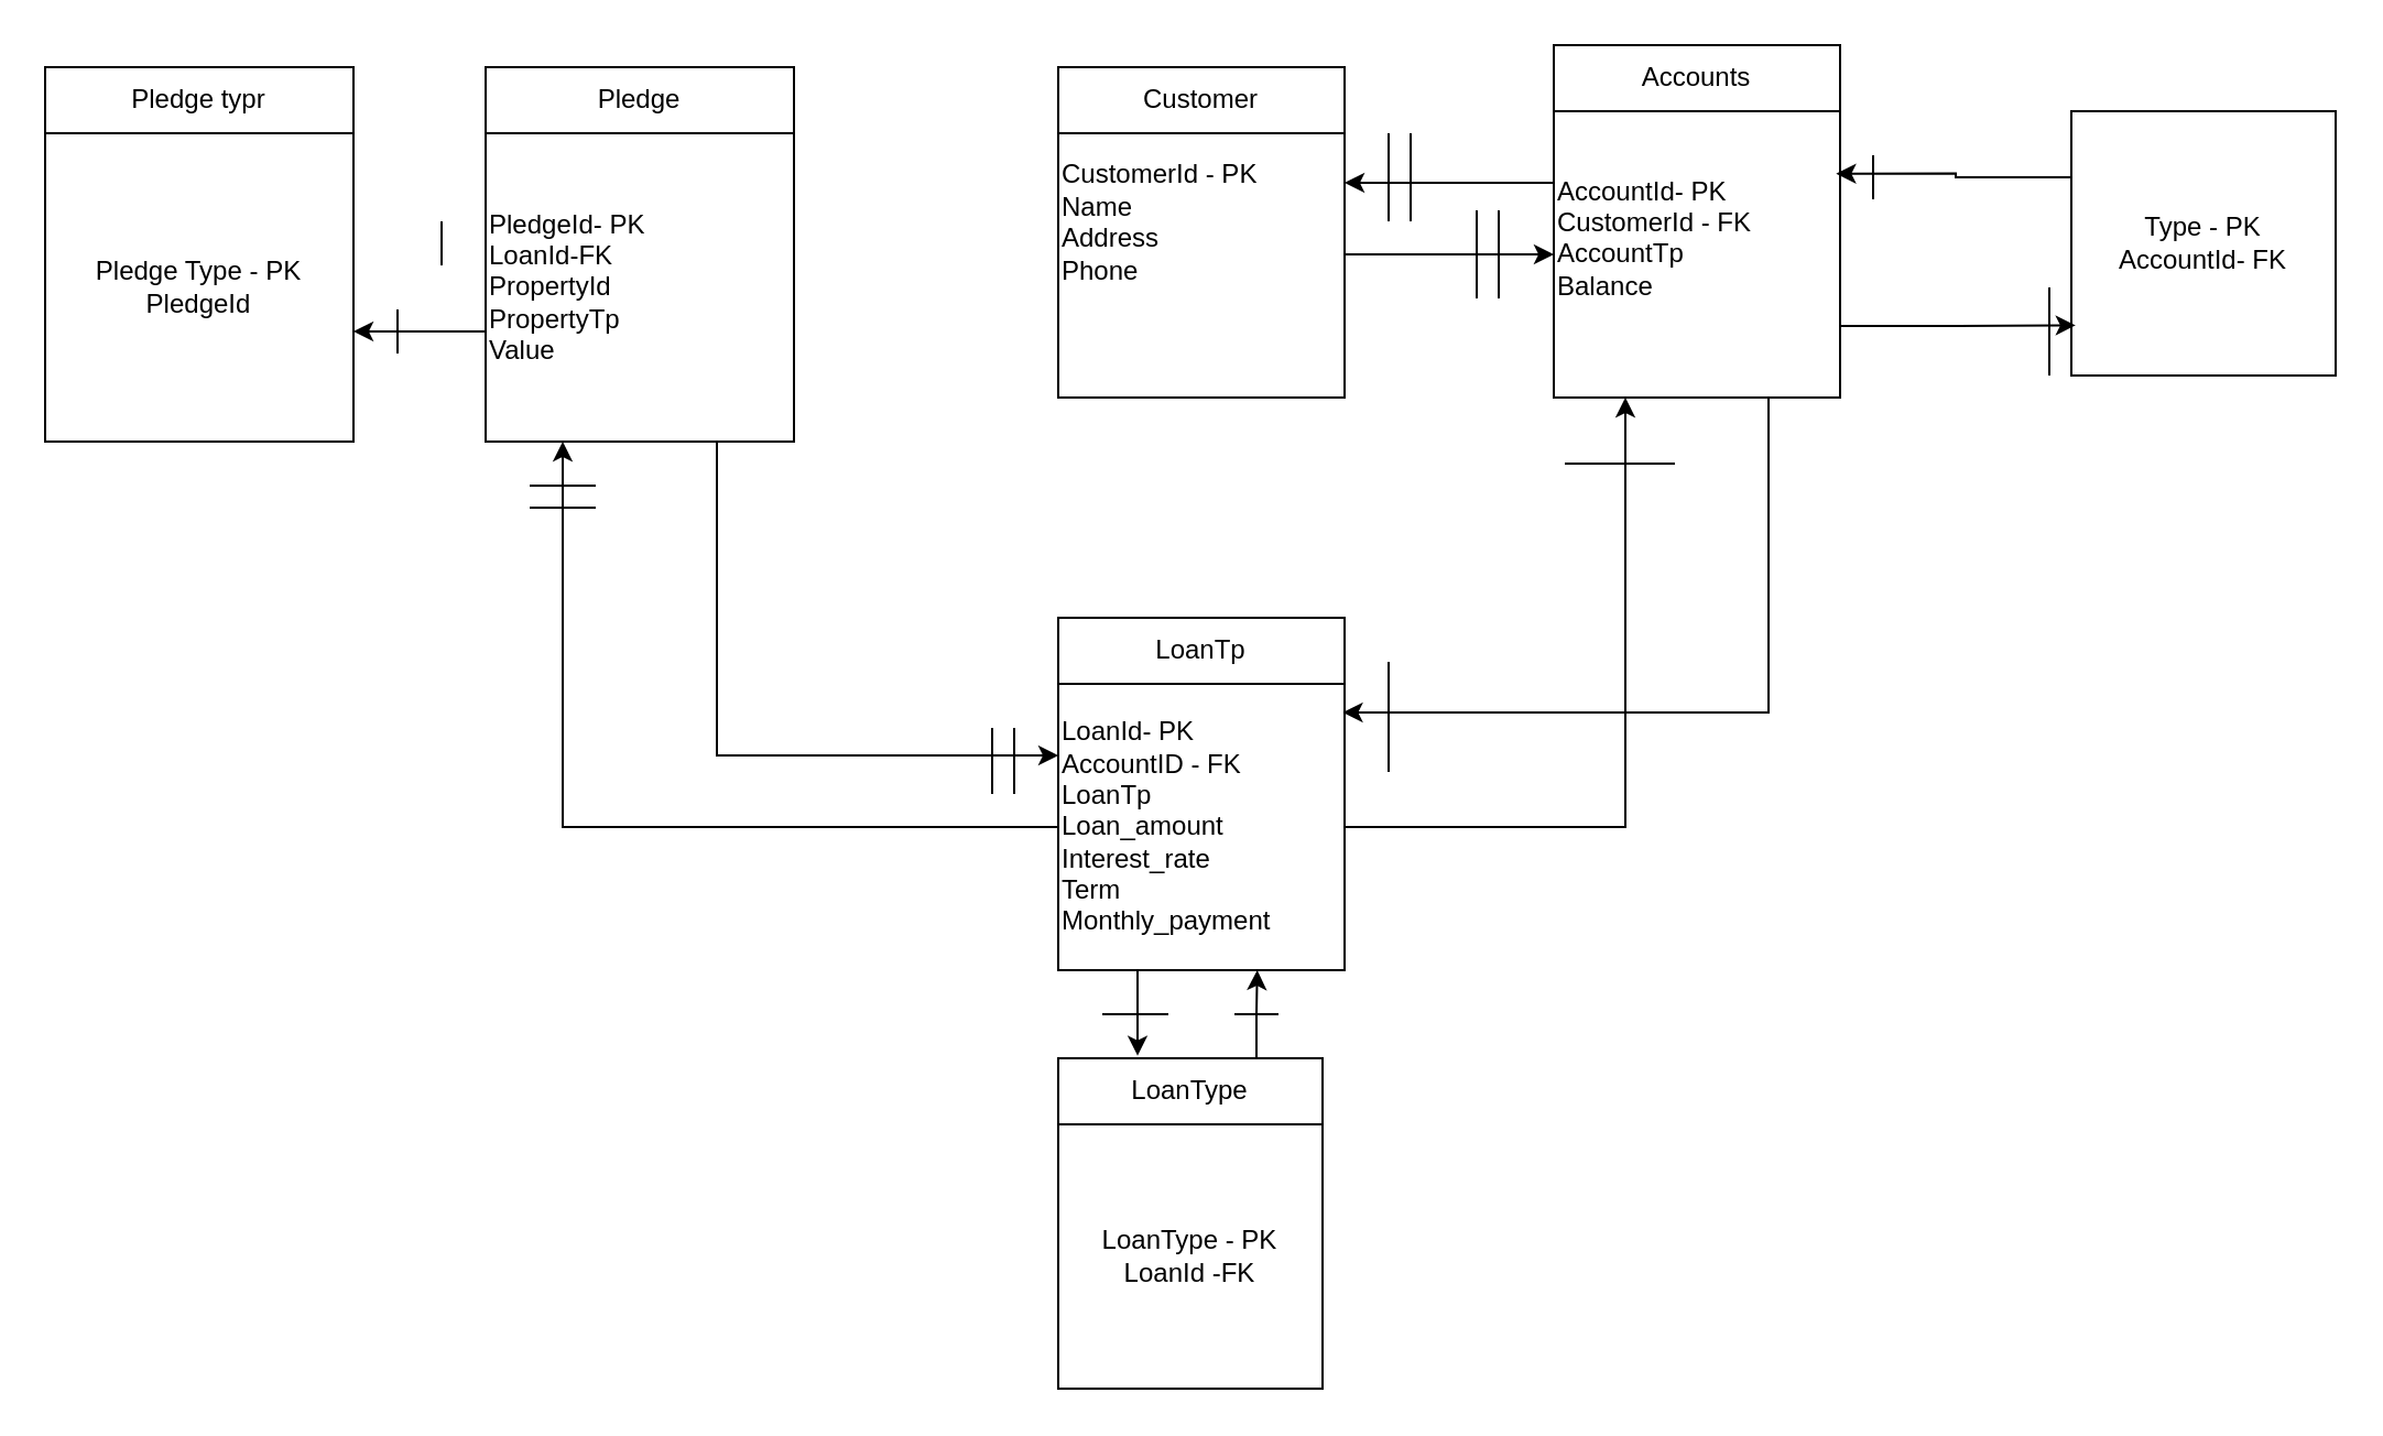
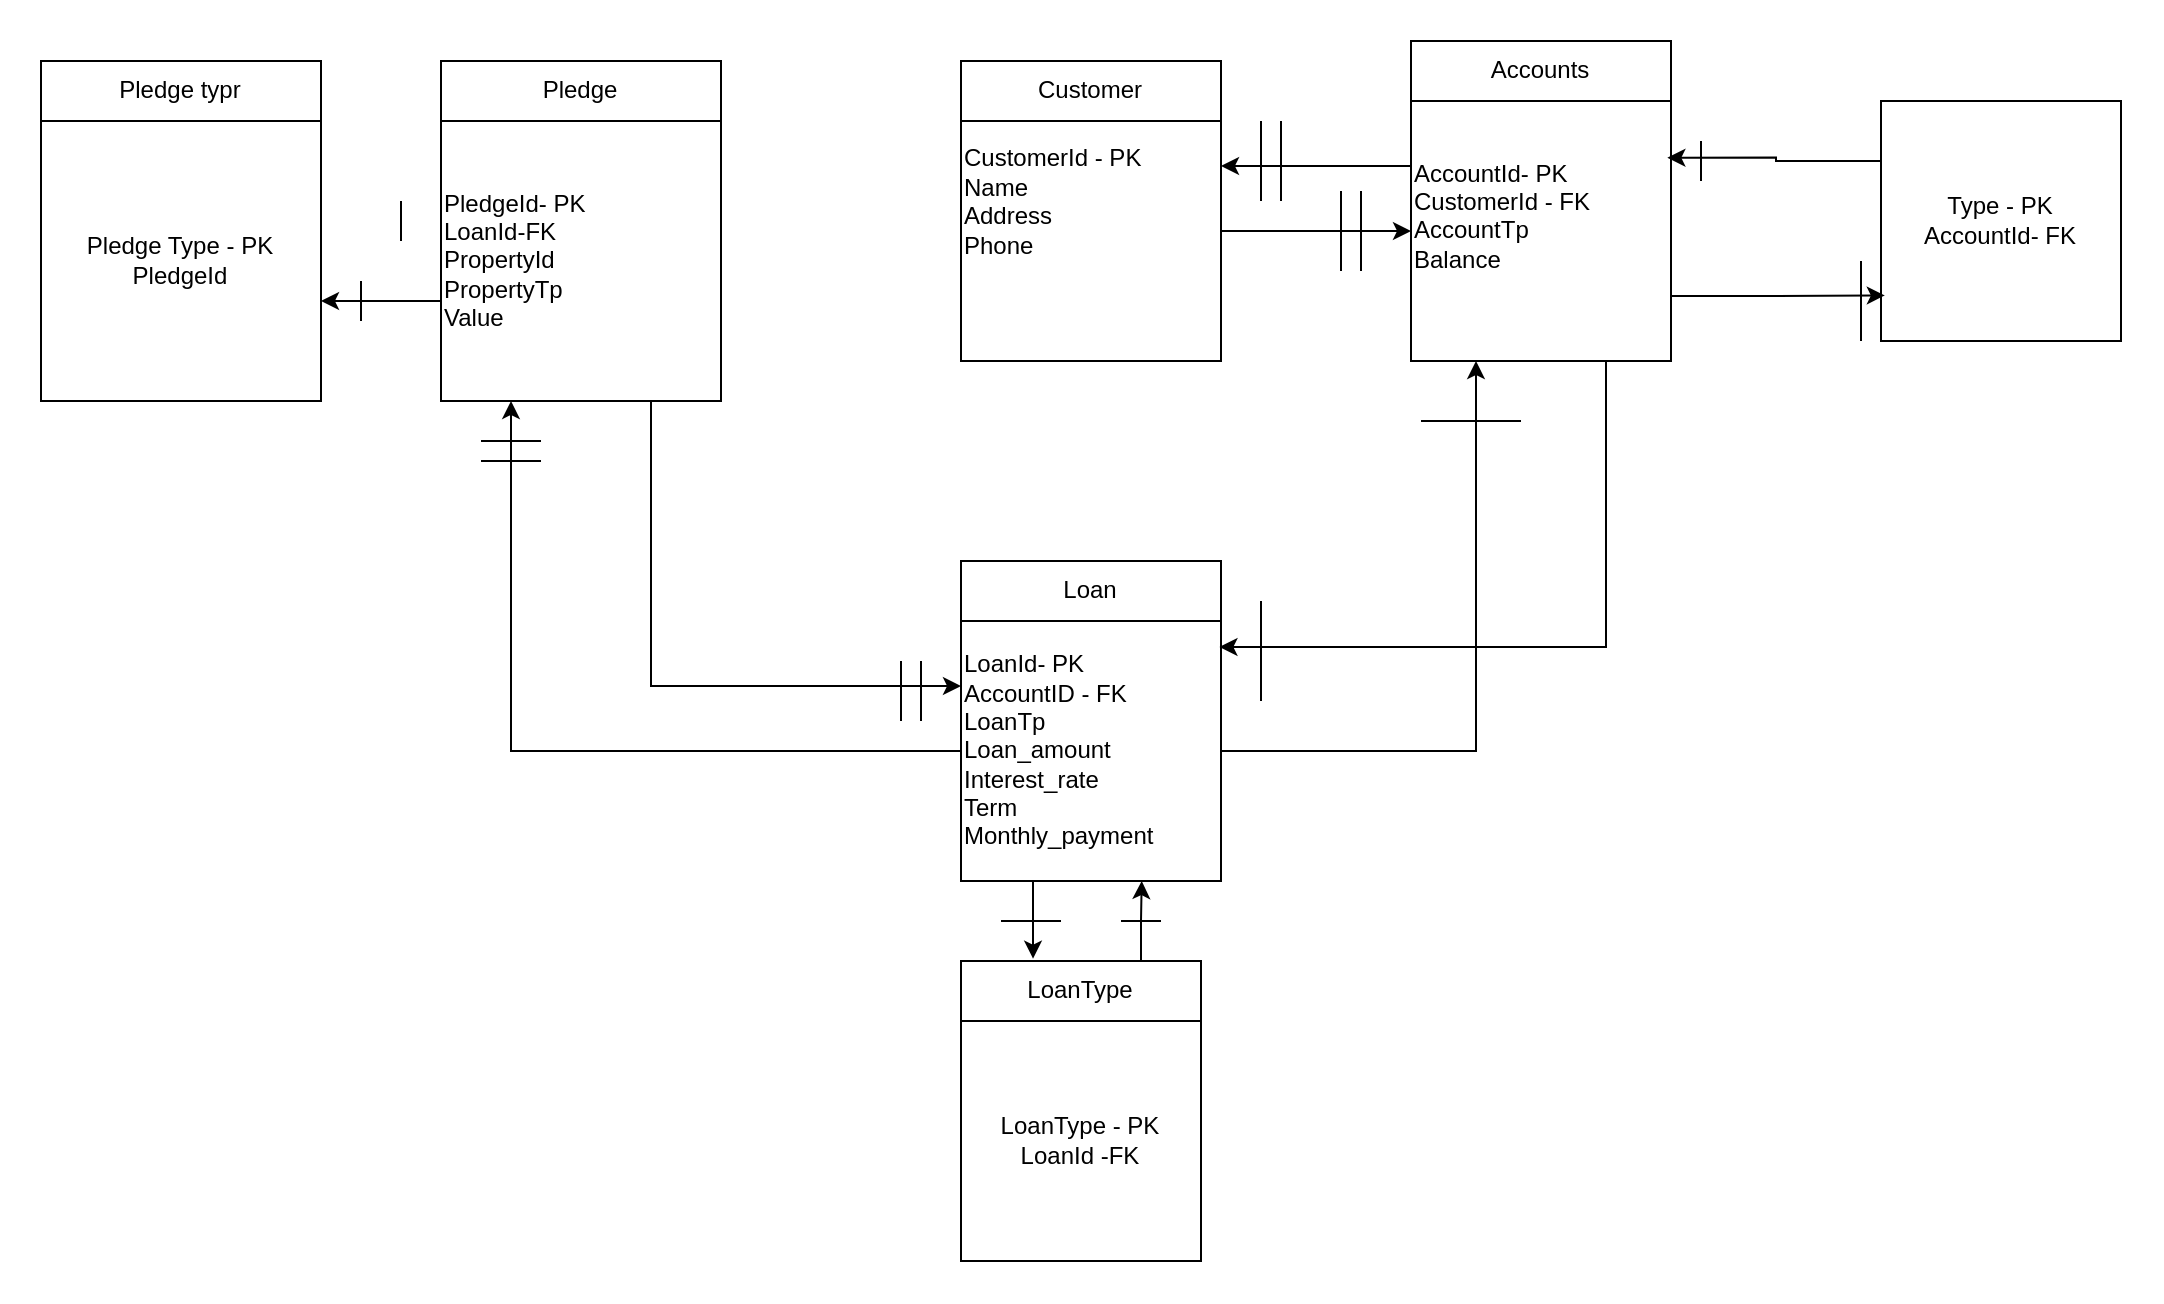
  <mxCell id="0" />
  <mxCell id="1" parent="0" />
  <mxCell id="2" style="edgeStyle=orthogonalEdgeStyle;rounded=0;orthogonalLoop=1;jettySize=auto;html=1;exitX=1;exitY=0.5;exitDx=0;exitDy=0;entryX=0;entryY=0.5;entryDx=0;entryDy=0;" edge="1" parent="1" source="3" target="7"><mxGeometry relative="1" as="geometry" /></mxCell>
  <mxCell id="3" value="CustomerId - PK&lt;div&gt;Name&amp;nbsp;&lt;/div&gt;&lt;div&gt;Address&lt;/div&gt;&lt;div&gt;Phone&amp;nbsp;&lt;/div&gt;&lt;div&gt;&lt;br&gt;&lt;/div&gt;&lt;div&gt;&lt;br&gt;&lt;/div&gt;" style="whiteSpace=wrap;html=1;aspect=fixed;align=left;" vertex="1" parent="1"><mxGeometry x="480" y="50" width="130" height="130" as="geometry" /></mxCell>
  <mxCell id="4" value="Customer" style="rounded=0;whiteSpace=wrap;html=1;" vertex="1" parent="1"><mxGeometry x="480" y="30" width="130" height="30" as="geometry" /></mxCell>
  <mxCell id="5" value="Accounts" style="rounded=0;whiteSpace=wrap;html=1;" vertex="1" parent="1"><mxGeometry x="705" y="20" width="130" height="30" as="geometry" /></mxCell>
  <mxCell id="6" style="edgeStyle=orthogonalEdgeStyle;rounded=0;orthogonalLoop=1;jettySize=auto;html=1;exitX=0;exitY=0.25;exitDx=0;exitDy=0;entryX=1;entryY=0.25;entryDx=0;entryDy=0;" edge="1" parent="1" source="7" target="3"><mxGeometry relative="1" as="geometry" /></mxCell>
  <mxCell id="7" value="&lt;div&gt;AccountId- PK&lt;/div&gt;&lt;div&gt;CustomerId - FK&lt;/div&gt;&lt;div&gt;AccountTp&lt;/div&gt;&lt;div&gt;Balance&amp;nbsp;&lt;/div&gt;&lt;div&gt;&lt;br&gt;&lt;/div&gt;" style="whiteSpace=wrap;html=1;aspect=fixed;align=left;" vertex="1" parent="1"><mxGeometry x="705" y="50" width="130" height="130" as="geometry" /></mxCell>
- <mxCell id="8" value="LoanTp" style="rounded=0;whiteSpace=wrap;html=1;" vertex="1" parent="1"><mxGeometry x="480" y="280" width="130" height="30" as="geometry" /></mxCell>
+ <mxCell id="8" value="Loan" style="rounded=0;whiteSpace=wrap;html=1;" vertex="1" parent="1"><mxGeometry x="480" y="280" width="130" height="30" as="geometry" /></mxCell>
  <mxCell id="9" value="" style="endArrow=none;html=1;rounded=0;" edge="1" parent="1"><mxGeometry width="50" height="50" relative="1" as="geometry"><mxPoint x="680" y="135" as="sourcePoint" /><mxPoint x="680" y="95" as="targetPoint" /></mxGeometry></mxCell>
  <mxCell id="10" value="" style="endArrow=none;html=1;rounded=0;" edge="1" parent="1"><mxGeometry width="50" height="50" relative="1" as="geometry"><mxPoint x="670" y="135" as="sourcePoint" /><mxPoint x="670" y="95" as="targetPoint" /></mxGeometry></mxCell>
  <mxCell id="11" value="" style="endArrow=none;html=1;rounded=0;" edge="1" parent="1"><mxGeometry width="50" height="50" relative="1" as="geometry"><mxPoint x="630" y="100" as="sourcePoint" /><mxPoint x="630" y="60" as="targetPoint" /></mxGeometry></mxCell>
  <mxCell id="12" value="" style="endArrow=none;html=1;rounded=0;" edge="1" parent="1"><mxGeometry width="50" height="50" relative="1" as="geometry"><mxPoint x="640" y="100" as="sourcePoint" /><mxPoint x="640" y="60" as="targetPoint" /></mxGeometry></mxCell>
  <mxCell id="13" style="edgeStyle=orthogonalEdgeStyle;rounded=0;orthogonalLoop=1;jettySize=auto;html=1;entryX=0.25;entryY=1;entryDx=0;entryDy=0;" edge="1" parent="1" source="15" target="7"><mxGeometry relative="1" as="geometry" /></mxCell>
  <mxCell id="14" style="edgeStyle=orthogonalEdgeStyle;rounded=0;orthogonalLoop=1;jettySize=auto;html=1;exitX=0;exitY=0.5;exitDx=0;exitDy=0;entryX=0.25;entryY=1;entryDx=0;entryDy=0;" edge="1" parent="1" source="15" target="20"><mxGeometry relative="1" as="geometry" /></mxCell>
  <mxCell id="15" value="&lt;div&gt;LoanId- PK&lt;/div&gt;&lt;div&gt;&lt;span style=&quot;background-color: initial;&quot;&gt;AccountID - FK&lt;/span&gt;&lt;br&gt;&lt;/div&gt;&lt;div&gt;&lt;span style=&quot;background-color: initial;&quot;&gt;LoanTp&lt;/span&gt;&lt;/div&gt;&lt;div&gt;Loan_amount&amp;nbsp;&lt;br&gt;&lt;/div&gt;&lt;div&gt;Interest_rate&amp;nbsp;&lt;/div&gt;&lt;div&gt;Term&amp;nbsp;&lt;/div&gt;&lt;div&gt;Monthly_payment&lt;/div&gt;" style="whiteSpace=wrap;html=1;aspect=fixed;align=left;" vertex="1" parent="1"><mxGeometry x="480" y="310" width="130" height="130" as="geometry" /></mxCell>
  <mxCell id="16" style="edgeStyle=orthogonalEdgeStyle;rounded=0;orthogonalLoop=1;jettySize=auto;html=1;exitX=0.75;exitY=1;exitDx=0;exitDy=0;entryX=0.994;entryY=0.1;entryDx=0;entryDy=0;entryPerimeter=0;" edge="1" parent="1" source="7" target="15"><mxGeometry relative="1" as="geometry" /></mxCell>
  <mxCell id="17" value="" style="endArrow=none;html=1;rounded=0;" edge="1" parent="1"><mxGeometry width="50" height="50" relative="1" as="geometry"><mxPoint x="710" y="210" as="sourcePoint" /><mxPoint x="760" y="210" as="targetPoint" /><Array as="points"><mxPoint x="730" y="210" /></Array></mxGeometry></mxCell>
  <mxCell id="18" value="" style="endArrow=none;html=1;rounded=0;" edge="1" parent="1"><mxGeometry width="50" height="50" relative="1" as="geometry"><mxPoint x="630" y="350" as="sourcePoint" /><mxPoint x="630" y="300" as="targetPoint" /></mxGeometry></mxCell>
  <mxCell id="19" style="edgeStyle=orthogonalEdgeStyle;rounded=0;orthogonalLoop=1;jettySize=auto;html=1;exitX=0.75;exitY=1;exitDx=0;exitDy=0;entryX=0;entryY=0.25;entryDx=0;entryDy=0;" edge="1" parent="1" source="20" target="15"><mxGeometry relative="1" as="geometry" /></mxCell>
  <mxCell id="20" value="PledgeId- PK&lt;div&gt;&lt;span style=&quot;background-color: initial;&quot;&gt;LoanId-FK&lt;/span&gt;&lt;br&gt;&lt;/div&gt;&lt;div&gt;PropertyId&lt;/div&gt;&lt;div&gt;&lt;span style=&quot;background-color: initial;&quot;&gt;PropertyTp&lt;/span&gt;&lt;/div&gt;&lt;div&gt;Value&lt;/div&gt;" style="whiteSpace=wrap;html=1;aspect=fixed;align=left;" vertex="1" parent="1"><mxGeometry x="220" y="60" width="140" height="140" as="geometry" /></mxCell>
  <mxCell id="21" value="Pledge" style="rounded=0;whiteSpace=wrap;html=1;" vertex="1" parent="1"><mxGeometry x="220" y="30" width="140" height="30" as="geometry" /></mxCell>
  <mxCell id="22" value="" style="endArrow=none;html=1;rounded=0;" edge="1" parent="1"><mxGeometry width="50" height="50" relative="1" as="geometry"><mxPoint x="460" y="330" as="sourcePoint" /><mxPoint x="460" y="360" as="targetPoint" /></mxGeometry></mxCell>
  <mxCell id="23" value="" style="endArrow=none;html=1;rounded=0;" edge="1" parent="1"><mxGeometry width="50" height="50" relative="1" as="geometry"><mxPoint x="450" y="360" as="sourcePoint" /><mxPoint x="450" y="330" as="targetPoint" /></mxGeometry></mxCell>
  <mxCell id="24" value="" style="endArrow=none;html=1;rounded=0;" edge="1" parent="1"><mxGeometry width="50" height="50" relative="1" as="geometry"><mxPoint x="270" y="220" as="sourcePoint" /><mxPoint x="240" y="220" as="targetPoint" /></mxGeometry></mxCell>
  <mxCell id="25" value="" style="endArrow=none;html=1;rounded=0;" edge="1" parent="1"><mxGeometry width="50" height="50" relative="1" as="geometry"><mxPoint x="270" y="230" as="sourcePoint" /><mxPoint x="240" y="230" as="targetPoint" /></mxGeometry></mxCell>
  <mxCell id="26" style="edgeStyle=orthogonalEdgeStyle;rounded=0;orthogonalLoop=1;jettySize=auto;html=1;exitX=0;exitY=0.25;exitDx=0;exitDy=0;entryX=0.986;entryY=0.218;entryDx=0;entryDy=0;entryPerimeter=0;" edge="1" parent="1" source="27" target="7"><mxGeometry relative="1" as="geometry"><mxPoint x="840" y="80" as="targetPoint" /></mxGeometry></mxCell>
  <mxCell id="27" value="Type - PK&lt;div&gt;AccountId- FK&lt;/div&gt;" style="whiteSpace=wrap;html=1;aspect=fixed;" vertex="1" parent="1"><mxGeometry x="940" y="50" width="120" height="120" as="geometry" /></mxCell>
  <mxCell id="28" style="edgeStyle=orthogonalEdgeStyle;rounded=0;orthogonalLoop=1;jettySize=auto;html=1;exitX=1;exitY=0.75;exitDx=0;exitDy=0;entryX=0.016;entryY=0.81;entryDx=0;entryDy=0;entryPerimeter=0;" edge="1" parent="1" source="7" target="27"><mxGeometry relative="1" as="geometry" /></mxCell>
  <mxCell id="29" value="" style="endArrow=none;html=1;rounded=0;" edge="1" parent="1"><mxGeometry width="50" height="50" relative="1" as="geometry"><mxPoint x="930" y="130" as="sourcePoint" /><mxPoint x="930" y="170" as="targetPoint" /></mxGeometry></mxCell>
  <mxCell id="30" value="" style="endArrow=none;html=1;rounded=0;" edge="1" parent="1"><mxGeometry width="50" height="50" relative="1" as="geometry"><mxPoint x="850" y="90" as="sourcePoint" /><mxPoint x="850" y="70" as="targetPoint" /></mxGeometry></mxCell>
  <mxCell id="31" value="LoanType - PK&lt;div&gt;LoanId -FK&lt;/div&gt;" style="whiteSpace=wrap;html=1;aspect=fixed;" vertex="1" parent="1"><mxGeometry x="480" y="510" width="120" height="120" as="geometry" /></mxCell>
  <mxCell id="32" value="LoanType" style="rounded=0;whiteSpace=wrap;html=1;" vertex="1" parent="1"><mxGeometry x="480" y="480" width="120" height="30" as="geometry" /></mxCell>
  <mxCell id="33" style="edgeStyle=orthogonalEdgeStyle;rounded=0;orthogonalLoop=1;jettySize=auto;html=1;exitX=0.75;exitY=0;exitDx=0;exitDy=0;entryX=0.695;entryY=1;entryDx=0;entryDy=0;entryPerimeter=0;" edge="1" parent="1" source="32" target="15"><mxGeometry relative="1" as="geometry" /></mxCell>
  <mxCell id="34" style="edgeStyle=orthogonalEdgeStyle;rounded=0;orthogonalLoop=1;jettySize=auto;html=1;exitX=0.25;exitY=1;exitDx=0;exitDy=0;entryX=0.3;entryY=-0.039;entryDx=0;entryDy=0;entryPerimeter=0;" edge="1" parent="1" source="15" target="32"><mxGeometry relative="1" as="geometry" /></mxCell>
  <mxCell id="35" value="" style="endArrow=none;html=1;rounded=0;" edge="1" parent="1"><mxGeometry width="50" height="50" relative="1" as="geometry"><mxPoint x="580" y="460" as="sourcePoint" /><mxPoint x="560" y="460" as="targetPoint" /></mxGeometry></mxCell>
  <mxCell id="36" value="" style="endArrow=none;html=1;rounded=0;" edge="1" parent="1"><mxGeometry width="50" height="50" relative="1" as="geometry"><mxPoint x="530" y="460" as="sourcePoint" /><mxPoint x="500" y="460" as="targetPoint" /></mxGeometry></mxCell>
  <mxCell id="37" value="Pledge Type - PK&lt;div&gt;PledgeId&lt;/div&gt;" style="whiteSpace=wrap;html=1;aspect=fixed;" vertex="1" parent="1"><mxGeometry x="20" y="60" width="140" height="140" as="geometry" /></mxCell>
  <mxCell id="38" value="Pledge typr" style="rounded=0;whiteSpace=wrap;html=1;" vertex="1" parent="1"><mxGeometry x="20" y="30" width="140" height="30" as="geometry" /></mxCell>
  <mxCell id="39" value="" style="endArrow=classic;html=1;rounded=0;" edge="1" parent="1"><mxGeometry width="50" height="50" relative="1" as="geometry"><mxPoint x="220" y="150" as="sourcePoint" /><mxPoint x="160" y="150" as="targetPoint" /></mxGeometry></mxCell>
  <mxCell id="40" value="" style="endArrow=none;html=1;rounded=0;" edge="1" parent="1"><mxGeometry width="50" height="50" relative="1" as="geometry"><mxPoint x="200" y="120" as="sourcePoint" /><mxPoint x="200" y="100" as="targetPoint" /></mxGeometry></mxCell>
  <mxCell id="41" value="" style="endArrow=none;html=1;rounded=0;" edge="1" parent="1"><mxGeometry width="50" height="50" relative="1" as="geometry"><mxPoint x="180" y="160" as="sourcePoint" /><mxPoint x="180" y="140" as="targetPoint" /></mxGeometry></mxCell>
